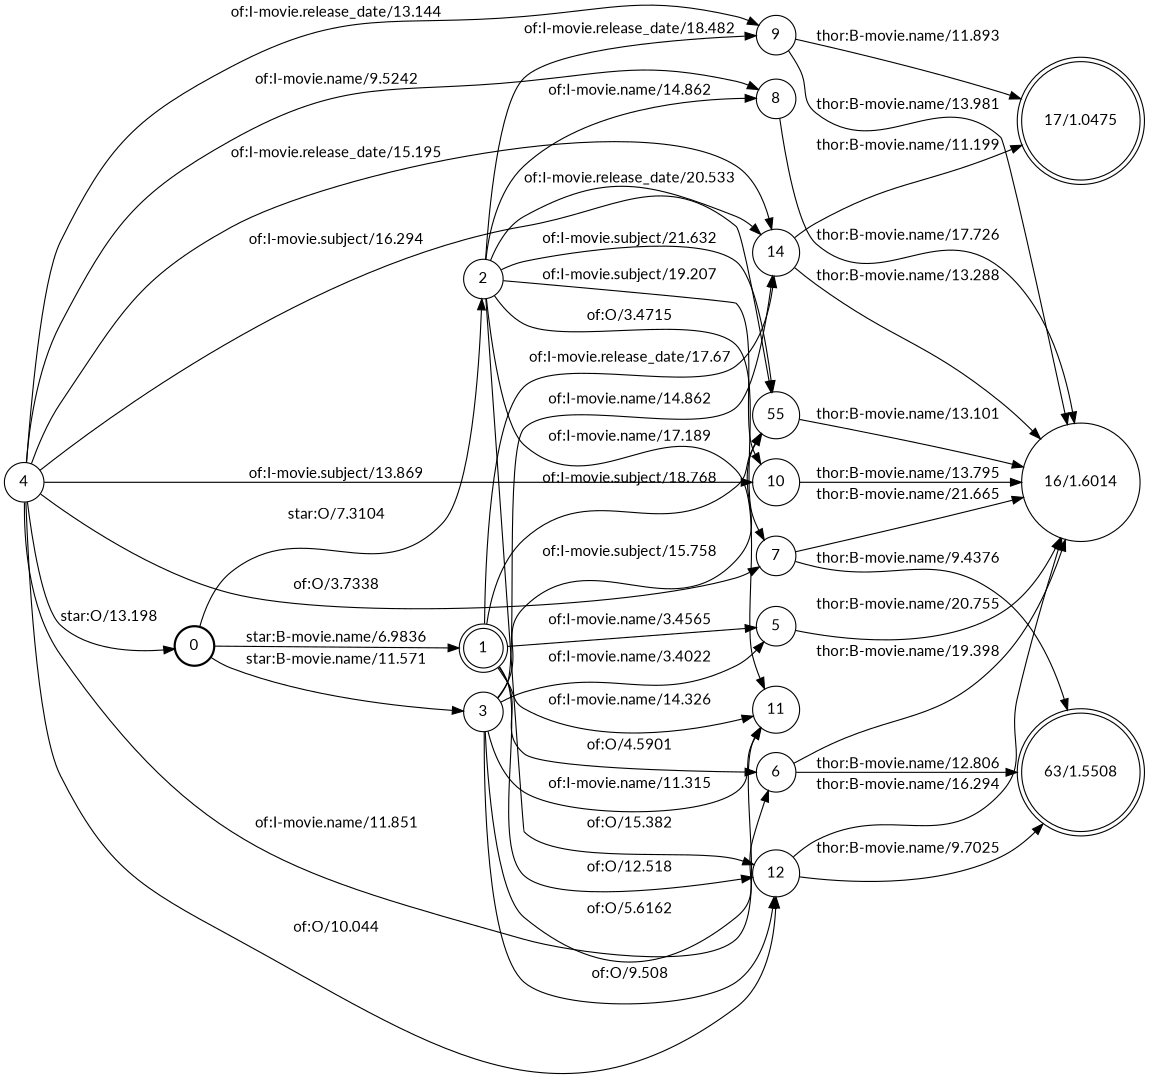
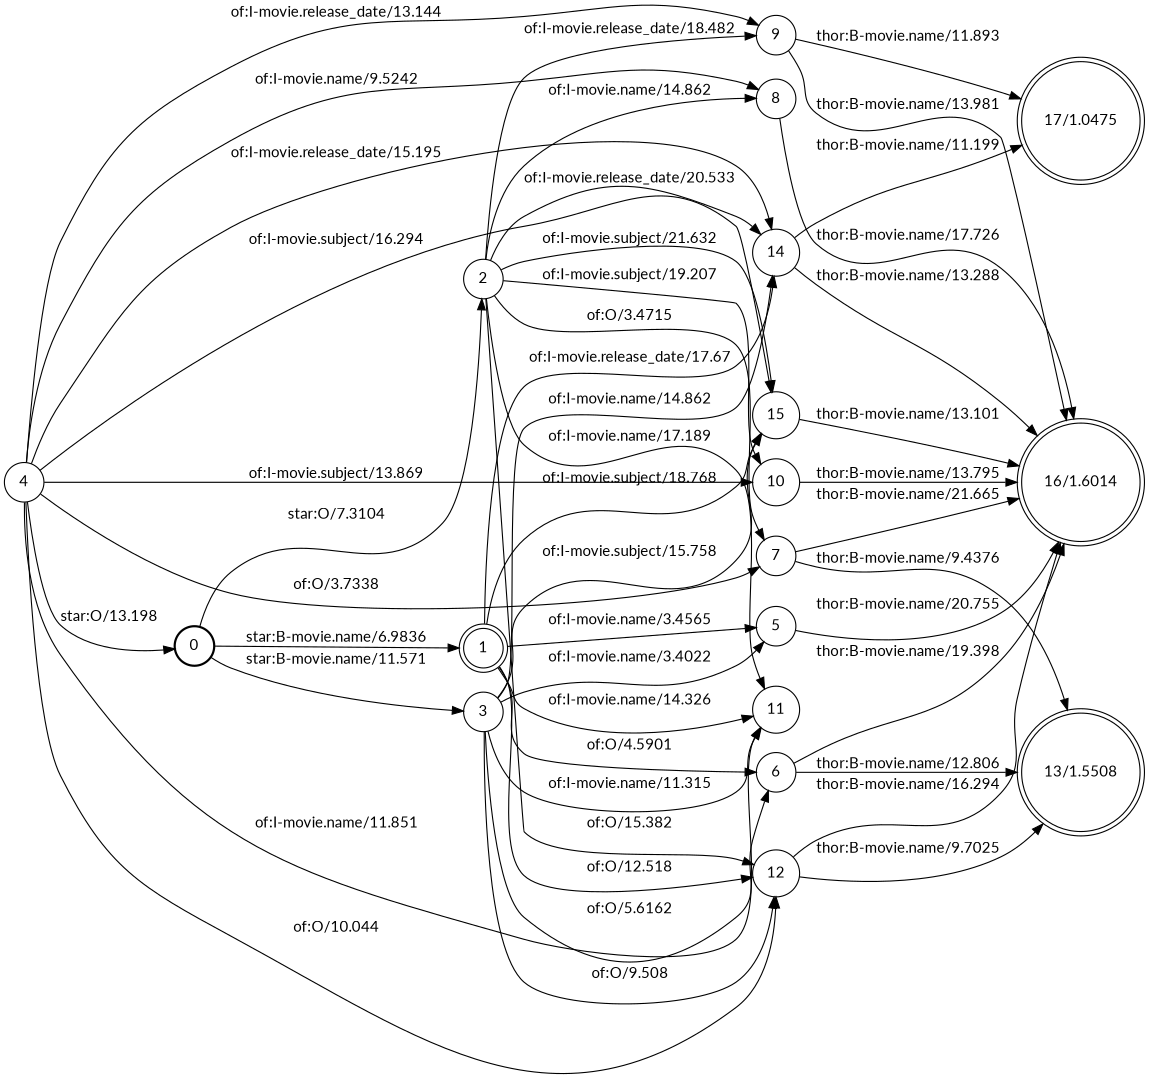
  digraph {
    fontname=Lato
    nodesep=0.25
    rankdir=LR
    ranksep=0.4
    node [fontname=Lato fontsize=14 shape=circle style=solid]
    edge [fontname=Lato fontsize=14]
    n1 [label=0 style=bold]
    n2 [label=3]
    n3 [label=2]
    n4 [label=1 shape=doublecircle]
    n5 [label=4]
    n6 [label=11]
    n7 [label=14]
-   n8 [label=55]
+   n8 [label=15]
    n9 [label=12]
    n10 [label=8]
    n11 [label=9]
    n12 [label=10]
    n13 [label=7]
    n14 [label=6]
    n15 [label=5]
-   n16 [label="16/1.6014"]
+   n16 [label="16/1.6014" shape=doublecircle]
    n17 [label="17/1.0475" shape=doublecircle]
-   n18 [label="63/1.5508" shape=doublecircle]
+   n18 [label="13/1.5508" shape=doublecircle]
    n1 -> n2 [label="star:B-movie.name/11.571"]
    n1 -> n3 [label="star:O/7.3104"]
    n1 -> n4 [label="star:B-movie.name/6.9836"]
    n2 -> n6 [label="of:I-movie.name/11.315"]
    n2 -> n7 [label="of:I-movie.name/14.862"]
    n2 -> n8 [label="of:I-movie.subject/15.758"]
    n2 -> n9 [label="of:O/9.508"]
    n2 -> n14 [label="of:O/5.6162"]
    n2 -> n15 [label="of:I-movie.name/3.4022"]
    n3 -> n6 [label="of:I-movie.name/17.189"]
    n3 -> n7 [label="of:I-movie.release_date/20.533"]
    n3 -> n8 [label="of:I-movie.subject/21.632"]
    n3 -> n9 [label="of:O/15.382"]
    n3 -> n10 [label="of:I-movie.name/14.862"]
    n3 -> n11 [label="of:I-movie.release_date/18.482"]
    n3 -> n12 [label="of:I-movie.subject/19.207"]
    n3 -> n13 [label="of:O/3.4715"]
    n4 -> n6 [label="of:I-movie.name/14.326"]
    n4 -> n7 [label="of:I-movie.release_date/17.67"]
    n4 -> n8 [label="of:I-movie.subject/18.768"]
    n4 -> n9 [label="of:O/12.518"]
    n4 -> n14 [label="of:O/4.5901"]
    n4 -> n15 [label="of:I-movie.name/3.4565"]
    n5 -> n1 [label="star:O/13.198"]
    n5 -> n6 [label="of:I-movie.name/11.851"]
    n5 -> n7 [label="of:I-movie.release_date/15.195"]
    n5 -> n8 [label="of:I-movie.subject/16.294"]
    n5 -> n9 [label="of:O/10.044"]
    n5 -> n10 [label="of:I-movie.name/9.5242"]
    n5 -> n11 [label="of:I-movie.release_date/13.144"]
    n5 -> n12 [label="of:I-movie.subject/13.869"]
    n5 -> n13 [label="of:O/3.7338"]
    n7 -> n16 [label="thor:B-movie.name/13.288"]
    n7 -> n17 [label="thor:B-movie.name/11.199"]
    n8 -> n16 [label="thor:B-movie.name/13.101"]
    n9 -> n16 [label="thor:B-movie.name/16.294"]
    n9 -> n18 [label="thor:B-movie.name/9.7025"]
    n10 -> n16 [label="thor:B-movie.name/17.726"]
    n11 -> n16 [label="thor:B-movie.name/13.981"]
    n11 -> n17 [label="thor:B-movie.name/11.893"]
    n12 -> n16 [label="thor:B-movie.name/13.795"]
    n13 -> n16 [label="thor:B-movie.name/21.665"]
    n13 -> n18 [label="thor:B-movie.name/9.4376"]
    n14 -> n16 [label="thor:B-movie.name/19.398"]
    n14 -> n18 [label="thor:B-movie.name/12.806"]
    n15 -> n16 [label="thor:B-movie.name/20.755"]
  }
